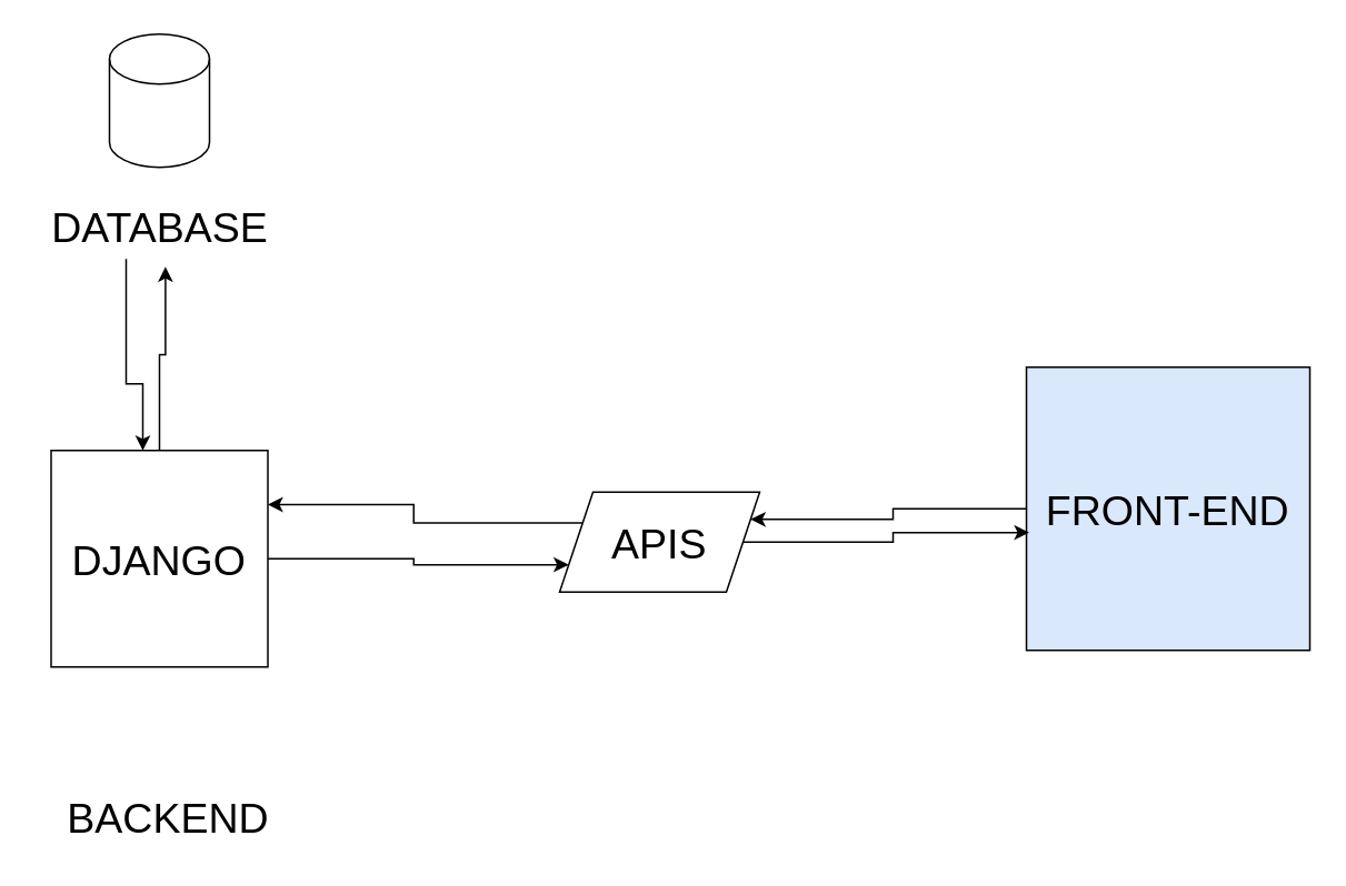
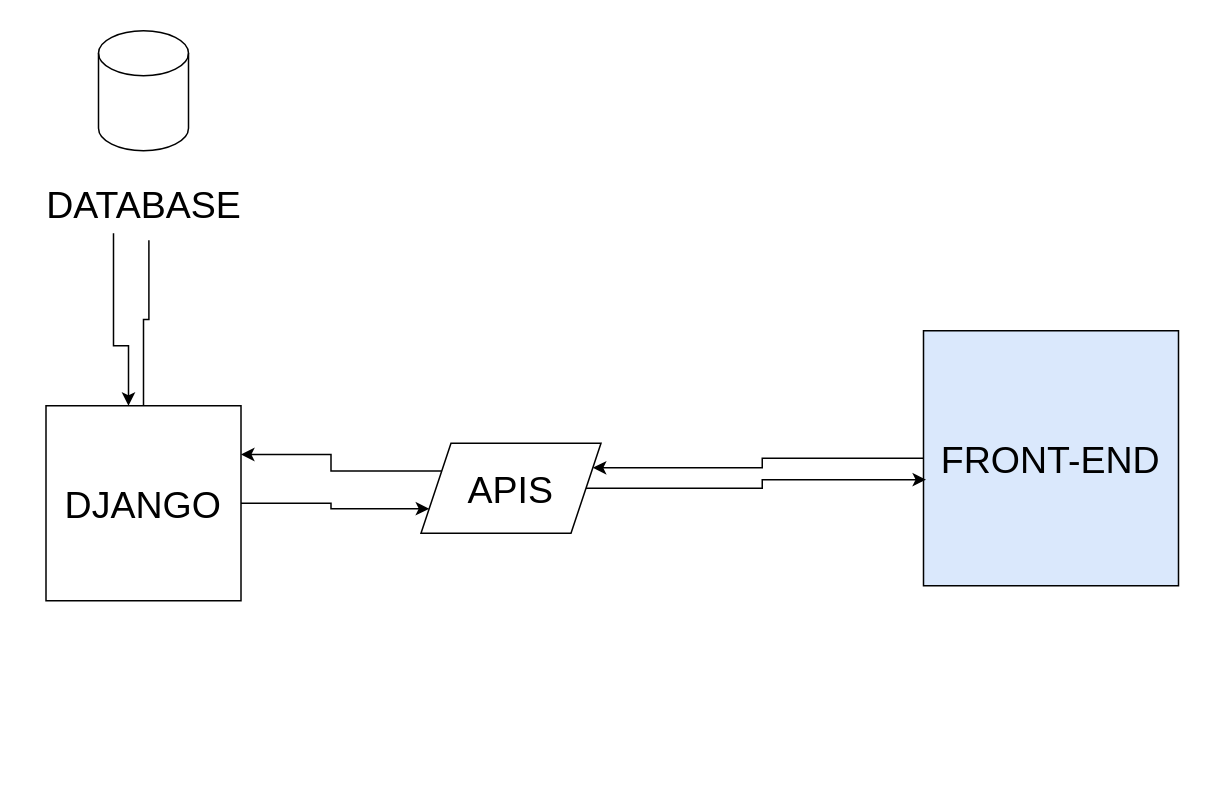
  <mxCell id="0" />
  <mxCell id="1" parent="0" />
  <mxCell id="2" style="edgeStyle=orthogonalEdgeStyle;rounded=0;orthogonalLoop=1;jettySize=auto;html=1;exitX=1;exitY=0.5;exitDx=0;exitDy=0;entryX=0;entryY=0.75;entryDx=0;entryDy=0;" edge="1" parent="1" source="3" target="5"><mxGeometry relative="1" as="geometry" /></mxCell>
  <mxCell id="3" value="&lt;font style=&quot;font-size: 25px;&quot;&gt;DJANGO&lt;/font&gt;" style="whiteSpace=wrap;html=1;aspect=fixed;" vertex="1" parent="1"><mxGeometry x="30" y="270" width="130" height="130" as="geometry" /></mxCell>
  <mxCell id="4" style="edgeStyle=orthogonalEdgeStyle;rounded=0;orthogonalLoop=1;jettySize=auto;html=1;exitX=0;exitY=0.25;exitDx=0;exitDy=0;entryX=1;entryY=0.25;entryDx=0;entryDy=0;" edge="1" parent="1" source="5" target="3"><mxGeometry relative="1" as="geometry" /></mxCell>
- <mxCell id="5" value="&lt;font style=&quot;font-size: 25px;&quot;&gt;APIS&lt;/font&gt;" style="shape=parallelogram;perimeter=parallelogramPerimeter;whiteSpace=wrap;html=1;fixedSize=1;" vertex="1" parent="1"><mxGeometry x="335" y="295" width="120" height="60" as="geometry" /></mxCell>
- <mxCell id="6" value="&lt;font style=&quot;font-size: 25px;&quot;&gt;BACKEND&lt;/font&gt;" style="text;html=1;align=center;verticalAlign=middle;resizable=0;points=[];autosize=1;strokeColor=none;fillColor=none;" vertex="1" parent="1"><mxGeometry x="30" y="470" width="140" height="40" as="geometry" /></mxCell>
+ <mxCell id="5" value="&lt;font style=&quot;font-size: 25px;&quot;&gt;APIS&lt;/font&gt;" style="shape=parallelogram;perimeter=parallelogramPerimeter;whiteSpace=wrap;html=1;fixedSize=1;" vertex="1" parent="1"><mxGeometry x="280" y="295" width="120" height="60" as="geometry" /></mxCell>
  <mxCell id="7" value="" style="shape=cylinder3;whiteSpace=wrap;html=1;boundedLbl=1;backgroundOutline=1;size=15;" vertex="1" parent="1"><mxGeometry x="65" y="20" width="60" height="80" as="geometry" /></mxCell>
  <mxCell id="8" style="edgeStyle=orthogonalEdgeStyle;rounded=0;orthogonalLoop=1;jettySize=auto;html=1;" edge="1" parent="1" source="9"><mxGeometry relative="1" as="geometry"><mxPoint x="85" y="270" as="targetPoint" /><Array as="points"><mxPoint x="75" y="230" /><mxPoint x="85" y="230" /></Array></mxGeometry></mxCell>
  <mxCell id="9" value="&lt;font style=&quot;font-size: 25px;&quot;&gt;DATABASE&lt;/font&gt;" style="text;html=1;align=center;verticalAlign=middle;resizable=0;points=[];autosize=1;strokeColor=none;fillColor=none;" vertex="1" parent="1"><mxGeometry x="20" y="115" width="150" height="40" as="geometry" /></mxCell>
  <mxCell id="10" style="edgeStyle=orthogonalEdgeStyle;rounded=0;orthogonalLoop=1;jettySize=auto;html=1;exitX=0;exitY=0.5;exitDx=0;exitDy=0;entryX=1;entryY=0.25;entryDx=0;entryDy=0;" edge="1" parent="1" source="11" target="5"><mxGeometry relative="1" as="geometry" /></mxCell>
  <mxCell id="11" value="&lt;font style=&quot;font-size: 25px;&quot;&gt;FRONT-END&lt;/font&gt;" style="whiteSpace=wrap;html=1;aspect=fixed;fillColor=#dae8fc;" vertex="1" parent="1"><mxGeometry x="615" y="220" width="170" height="170" as="geometry" /></mxCell>
  <mxCell id="12" style="edgeStyle=orthogonalEdgeStyle;rounded=0;orthogonalLoop=1;jettySize=auto;html=1;exitX=1;exitY=0.5;exitDx=0;exitDy=0;entryX=0.01;entryY=0.584;entryDx=0;entryDy=0;entryPerimeter=0;" edge="1" parent="1" source="5" target="11"><mxGeometry relative="1" as="geometry" /></mxCell>
- <mxCell id="13" style="edgeStyle=orthogonalEdgeStyle;rounded=0;orthogonalLoop=1;jettySize=auto;html=1;exitX=0.5;exitY=0;exitDx=0;exitDy=0;entryX=0.524;entryY=1.118;entryDx=0;entryDy=0;entryPerimeter=0;" edge="1" parent="1" source="3" target="9"><mxGeometry relative="1" as="geometry" /></mxCell>
+ <mxCell id="13" style="edgeStyle=orthogonalEdgeStyle;rounded=0;orthogonalLoop=1;jettySize=auto;html=1;exitX=0.5;exitY=0;exitDx=0;exitDy=0;entryX=0.524;entryY=1.118;entryDx=0;entryDy=0;entryPerimeter=0;endArrow=none;" edge="1" parent="1" source="3" target="9"><mxGeometry relative="1" as="geometry" /></mxCell>
